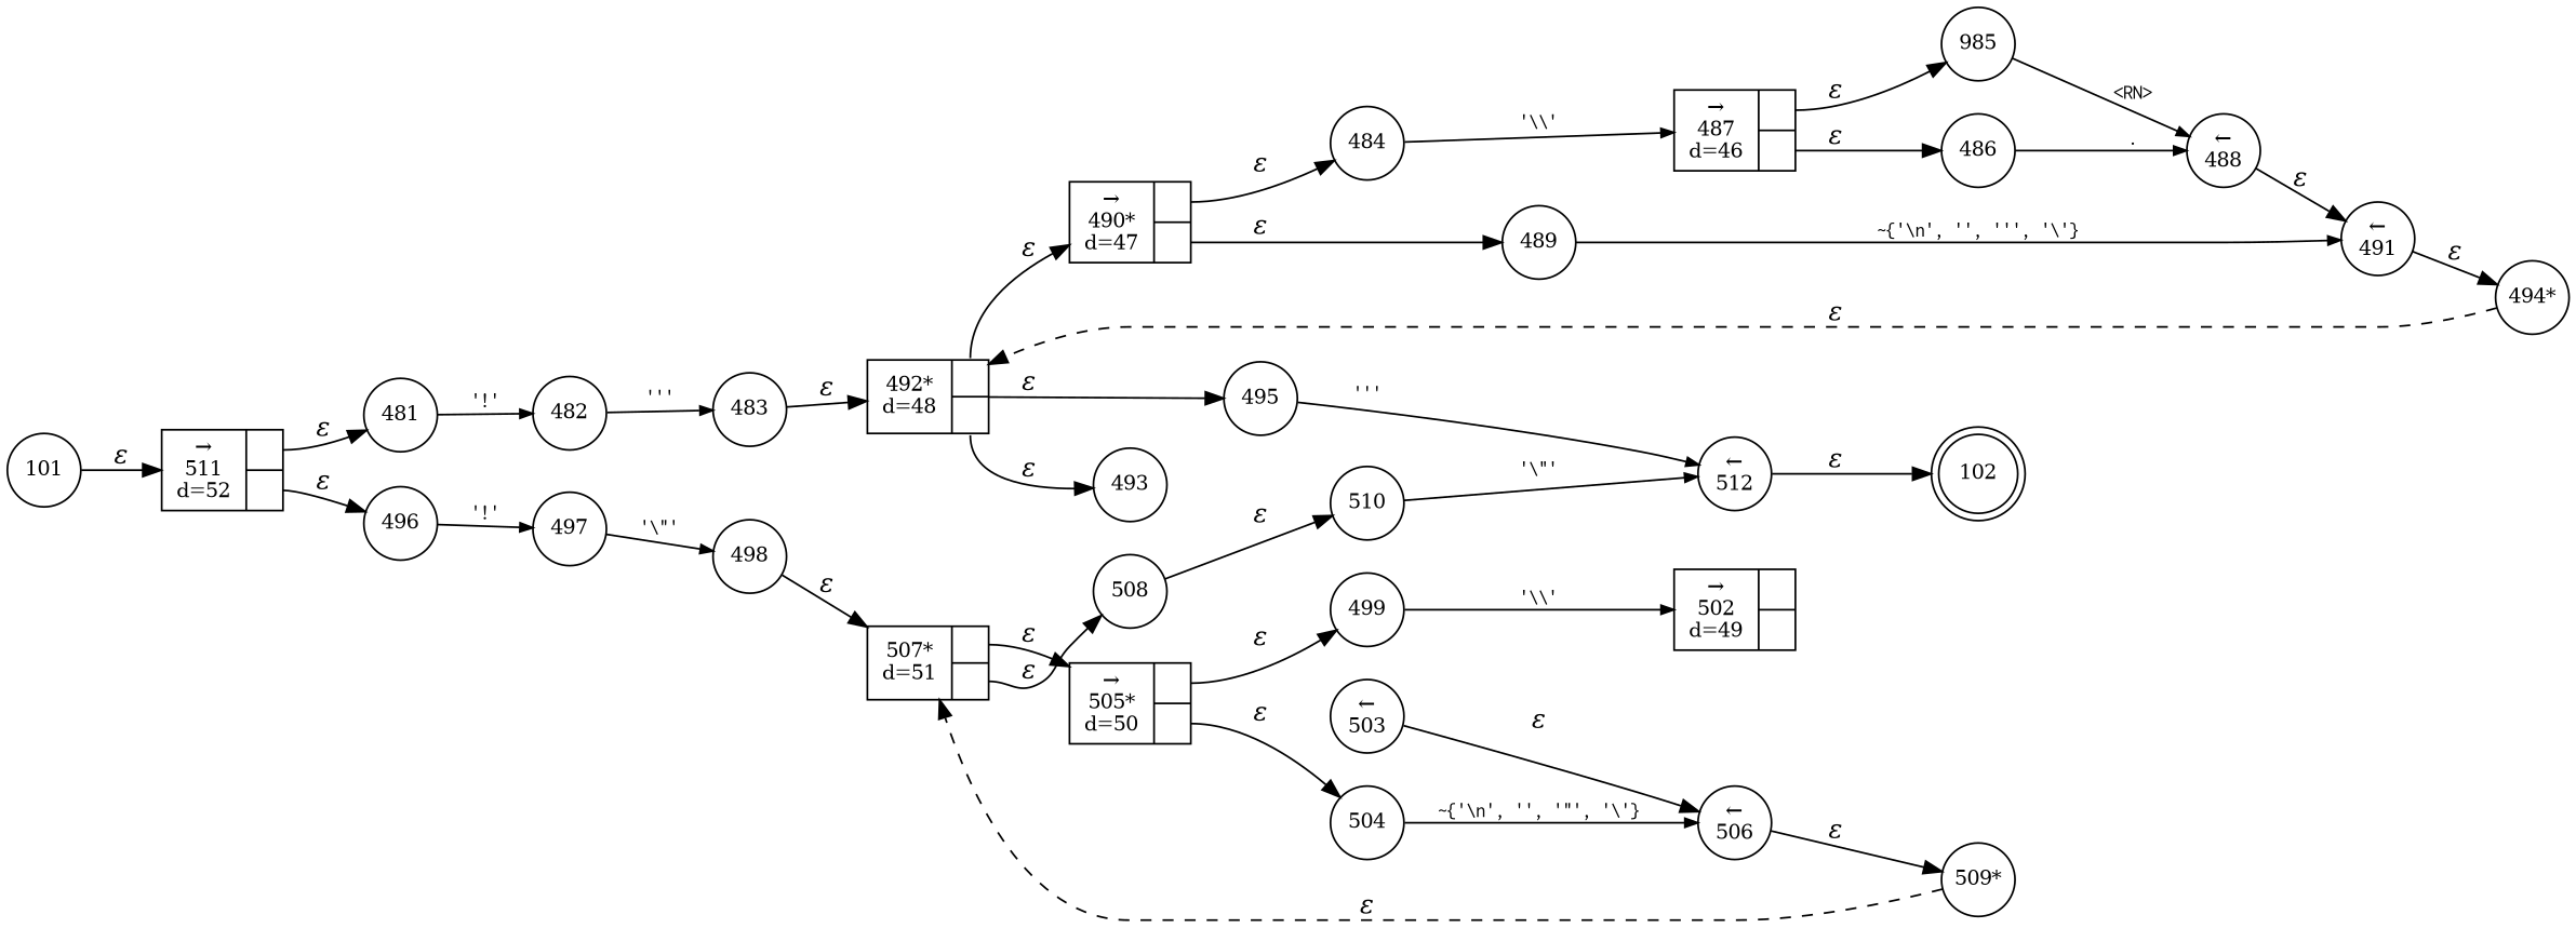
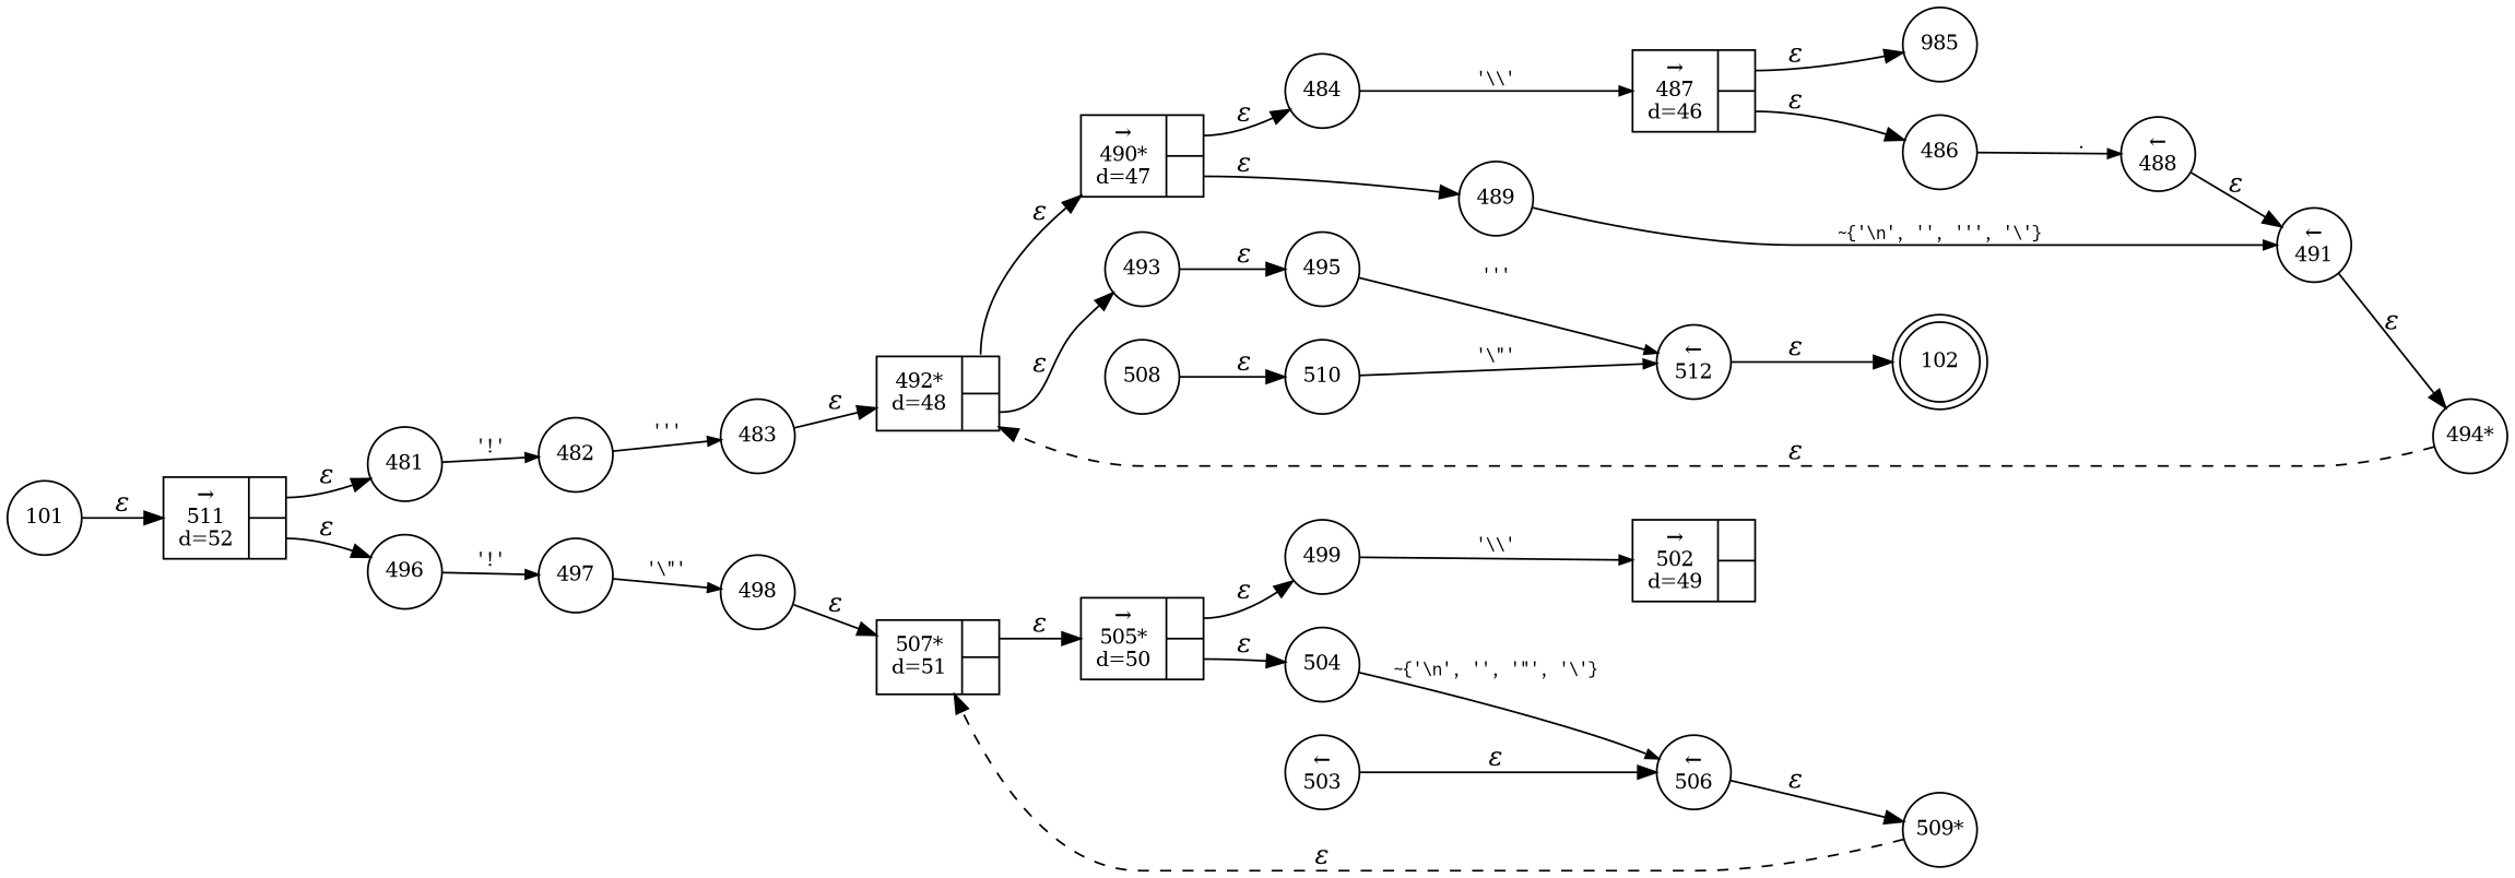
  digraph {
    rankdir=LR
    node [fixedsize=true fontsize=11 shape=circle peripheries=1]
    edge [fontname="Times-Italic"]
    n1 [label=102 shape=doublecircle width=.6 peripheries=""]
    n2 [label="&larr;\n512" width=.55]
    n3 [label=481 width=.55]
    n4 [label=482 width=.55]
    n5 [label=483 width=.55]
    n6 [fixedsize=false label="{492*\nd=48|{<p0>|<p1>}}" shape=record]
    n7 [fixedsize=false label="{&rarr;\n490*\nd=47|{<p0>|<p1>}}" shape=record]
    n8 [label=493 width=.55]
    n9 [label=484 width=.55]
    n10 [fixedsize=false label="{&rarr;\n487\nd=46|{<p0>|<p1>}}" shape=record]
    n11 [label=985 width=.55]
    n12 [label=486 width=.55]
    n13 [label=101 width=.55]
    n14 [fixedsize=false label="{&rarr;\n511\nd=52|{<p0>|<p1>}}" shape=record]
    n15 [label=496 width=.55]
    n16 [label="&larr;\n488" width=.55]
    n17 [label="&larr;\n491" width=.55]
    n18 [label="494*" width=.55]
    n19 [label=489 width=.55]
    n20 [label=495 width=.55]
    n21 [label=497 width=.55]
    n22 [label=498 width=.55]
    n23 [fixedsize=false label="{507*\nd=51|{<p0>|<p1>}}" shape=record]
    n24 [fixedsize=false label="{&rarr;\n505*\nd=50|{<p0>|<p1>}}" shape=record]
    n25 [label=508 width=.55]
    n26 [label=499 width=.55]
    n27 [fixedsize=false label="{&rarr;\n502\nd=49|{<p0>|<p1>}}" shape=record]
    n28 [label="&larr;\n503" width=.55]
    n29 [label="&larr;\n506" width=.55]
    n30 [label="509*" width=.55]
    n31 [label=504 width=.55]
    n32 [label=510 width=.55]
    n2 -> n1 [label="&epsilon;"]
    n3 -> n4 [arrowhead=normal arrowsize=.7 fontname=Courier fontsize=11 label="'!'"]
    n4 -> n5 [arrowhead=normal arrowsize=.7 fontname=Courier fontsize=11 label="'''"]
    n5 -> n6 [label="&epsilon;"]
    n6 -> n7 [label="&epsilon;" tailport=p0]
    n6 -> n8 [label="&epsilon;" tailport=p1]
    n7 -> n9 [label="&epsilon;" tailport=p0]
    n7 -> n19 [label="&epsilon;" tailport=p1]
-   n6 -> n20 [label="&epsilon;"]
+   n8 -> n20 [label="&epsilon;"]
    n9 -> n10 [arrowhead=normal arrowsize=.7 fontname=Courier fontsize=11 label="'\\\\'"]
    n10 -> n11 [label="&epsilon;" tailport=p0]
    n10 -> n12 [label="&epsilon;" tailport=p1]
-   n11 -> n16 [arrowhead=normal arrowsize=.7 fontname=Courier fontsize=11 label="<RN>"]
    n12 -> n16 [arrowhead=normal arrowsize=.7 fontname=Courier fontsize=11 label="."]
    n13 -> n14 [label="&epsilon;"]
    n14 -> n3 [label="&epsilon;" tailport=p0]
    n14 -> n15 [label="&epsilon;" tailport=p1]
    n15 -> n21 [arrowhead=normal arrowsize=.7 fontname=Courier fontsize=11 label="'!'"]
    n16 -> n17 [label="&epsilon;"]
    n17 -> n18 [label="&epsilon;"]
    n18 -> n6 [label="&epsilon;" style=dashed]
    n19 -> n17 [arrowhead=normal arrowsize=.7 fontname=Courier fontsize=11 label="~{'\\n', '', ''', '\\'}"]
    n20 -> n2 [arrowhead=normal arrowsize=.7 fontname=Courier fontsize=11 label="'''"]
    n21 -> n22 [arrowhead=normal arrowsize=.7 fontname=Courier fontsize=11 label="'\\\"'"]
    n22 -> n23 [label="&epsilon;"]
    n23 -> n24 [label="&epsilon;" tailport=p0]
-   n23 -> n25 [label="&epsilon;" tailport=p1]
    n24 -> n26 [label="&epsilon;" tailport=p0]
    n24 -> n31 [label="&epsilon;" tailport=p1]
    n25 -> n32 [label="&epsilon;"]
    n26 -> n27 [arrowhead=normal arrowsize=.7 fontname=Courier fontsize=11 label="'\\\\'"]
    n28 -> n29 [label="&epsilon;"]
    n29 -> n30 [label="&epsilon;"]
    n30 -> n23 [label="&epsilon;" style=dashed]
    n31 -> n29 [arrowhead=normal arrowsize=.7 fontname=Courier fontsize=11 label="~{'\\n', '', '\"', '\\'}"]
    n32 -> n2 [arrowhead=normal arrowsize=.7 fontname=Courier fontsize=11 label="'\\\"'"]
  }
